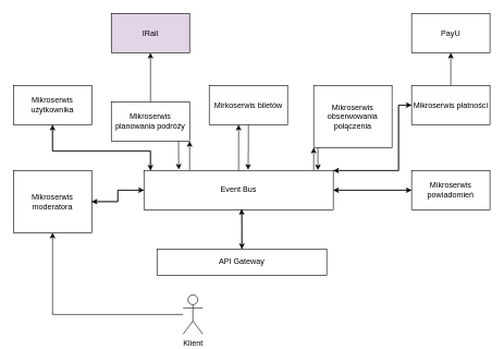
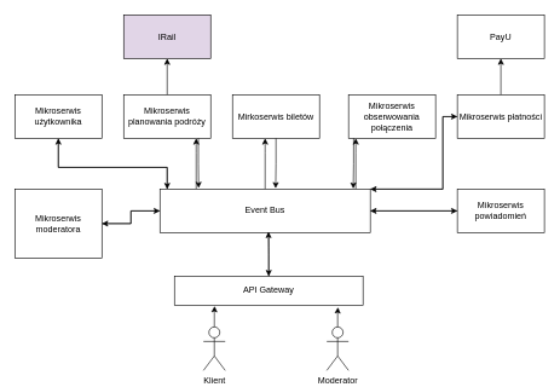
  <mxCell id="0" />
  <mxCell id="1" parent="0" />
  <mxCell id="2" style="edgeStyle=orthogonalEdgeStyle;rounded=0;orthogonalLoop=1;jettySize=auto;html=1;" edge="1" parent="1" source="10" target="21"><mxGeometry relative="1" as="geometry" /></mxCell>
  <mxCell id="3" style="edgeStyle=orthogonalEdgeStyle;rounded=0;orthogonalLoop=1;jettySize=auto;html=1;entryX=0;entryY=0.5;entryDx=0;entryDy=0;" edge="1" parent="1" source="10" target="19"><mxGeometry relative="1" as="geometry"><Array as="points"><mxPoint x="610" y="260" /><mxPoint x="610" y="160" /></Array></mxGeometry></mxCell>
  <mxCell id="4" style="edgeStyle=orthogonalEdgeStyle;rounded=0;orthogonalLoop=1;jettySize=auto;html=1;" edge="1" parent="1" source="10" target="16"><mxGeometry relative="1" as="geometry"><Array as="points"><mxPoint x="490" y="210" /><mxPoint x="490" y="210" /></Array></mxGeometry></mxCell>
  <mxCell id="5" style="edgeStyle=orthogonalEdgeStyle;rounded=0;orthogonalLoop=1;jettySize=auto;html=1;" edge="1" parent="1" source="10" target="15"><mxGeometry relative="1" as="geometry"><Array as="points"><mxPoint x="365" y="210" /><mxPoint x="365" y="210" /></Array></mxGeometry></mxCell>
  <mxCell id="6" style="edgeStyle=orthogonalEdgeStyle;rounded=0;orthogonalLoop=1;jettySize=auto;html=1;" edge="1" parent="1" source="10" target="14"><mxGeometry relative="1" as="geometry"><Array as="points"><mxPoint x="270" y="210" /><mxPoint x="270" y="210" /></Array></mxGeometry></mxCell>
  <mxCell id="7" style="edgeStyle=orthogonalEdgeStyle;rounded=0;orthogonalLoop=1;jettySize=auto;html=1;" edge="1" parent="1" source="10" target="23"><mxGeometry relative="1" as="geometry" /></mxCell>
  <mxCell id="8" style="edgeStyle=orthogonalEdgeStyle;rounded=0;orthogonalLoop=1;jettySize=auto;html=1;" edge="1" parent="1" source="10" target="12"><mxGeometry relative="1" as="geometry"><Array as="points"><mxPoint x="230" y="230" /><mxPoint x="80" y="230" /></Array></mxGeometry></mxCell>
  <mxCell id="9" style="edgeStyle=orthogonalEdgeStyle;rounded=0;orthogonalLoop=1;jettySize=auto;html=1;" edge="1" parent="1" source="10" target="29"><mxGeometry relative="1" as="geometry"><Array as="points"><mxPoint x="370" y="340" /><mxPoint x="370" y="340" /></Array></mxGeometry></mxCell>
  <mxCell id="10" value="Event Bus" style="rounded=0;whiteSpace=wrap;html=1;" vertex="1" parent="1"><mxGeometry x="220" y="260" width="290" height="60" as="geometry" /></mxCell>
  <mxCell id="11" style="edgeStyle=orthogonalEdgeStyle;rounded=0;orthogonalLoop=1;jettySize=auto;html=1;" edge="1" parent="1" source="12" target="10"><mxGeometry relative="1" as="geometry"><Array as="points"><mxPoint x="80" y="230" /><mxPoint x="230" y="230" /></Array></mxGeometry></mxCell>
  <mxCell id="12" value="Mikroserwis użytkownika" style="rounded=0;whiteSpace=wrap;html=1;" vertex="1" parent="1"><mxGeometry x="20" y="130" width="120" height="60" as="geometry" /></mxCell>
  <mxCell id="13" style="edgeStyle=orthogonalEdgeStyle;rounded=0;orthogonalLoop=1;jettySize=auto;html=1;entryX=0.5;entryY=1;entryDx=0;entryDy=0;" edge="1" parent="1" source="14" target="28"><mxGeometry relative="1" as="geometry" /></mxCell>
- <mxCell id="14" value="Mikroserwis planowania podróży" style="rounded=0;whiteSpace=wrap;html=1;" vertex="1" parent="1"><mxGeometry x="170" y="155" width="120" height="60" as="geometry" /></mxCell>
+ <mxCell id="14" value="Mikroserwis planowania podróży" style="rounded=0;whiteSpace=wrap;html=1;" vertex="1" parent="1"><mxGeometry x="170" y="130" width="120" height="60" as="geometry" /></mxCell>
  <mxCell id="15" value="Mirkoserwis biletów" style="rounded=0;whiteSpace=wrap;html=1;" vertex="1" parent="1"><mxGeometry x="320" y="130" width="120" height="60" as="geometry" /></mxCell>
- <mxCell id="16" value="Mikroserwis obserwowania połączenia" style="rounded=0;whiteSpace=wrap;html=1;" vertex="1" parent="1"><mxGeometry x="480" y="130" width="120" height="95" as="geometry" /></mxCell>
+ <mxCell id="16" value="Mikroserwis obserwowania połączenia" style="rounded=0;whiteSpace=wrap;html=1;" vertex="1" parent="1"><mxGeometry x="480" y="130" width="120" height="60" as="geometry" /></mxCell>
  <mxCell id="17" style="edgeStyle=orthogonalEdgeStyle;rounded=0;orthogonalLoop=1;jettySize=auto;html=1;" edge="1" parent="1" source="19" target="10"><mxGeometry relative="1" as="geometry"><Array as="points"><mxPoint x="610" y="160" /><mxPoint x="610" y="260" /></Array></mxGeometry></mxCell>
  <mxCell id="18" style="edgeStyle=orthogonalEdgeStyle;rounded=0;orthogonalLoop=1;jettySize=auto;html=1;entryX=0.5;entryY=1;entryDx=0;entryDy=0;" edge="1" parent="1" source="19" target="27"><mxGeometry relative="1" as="geometry" /></mxCell>
  <mxCell id="19" value="Mikroserwis płatności" style="rounded=0;whiteSpace=wrap;html=1;" vertex="1" parent="1"><mxGeometry x="630" y="130" width="120" height="60" as="geometry" /></mxCell>
  <mxCell id="20" style="edgeStyle=orthogonalEdgeStyle;rounded=0;orthogonalLoop=1;jettySize=auto;html=1;entryX=1;entryY=0.5;entryDx=0;entryDy=0;" edge="1" parent="1" source="21" target="10"><mxGeometry relative="1" as="geometry" /></mxCell>
  <mxCell id="21" value="Mikroserwis powiadomień" style="rounded=0;whiteSpace=wrap;html=1;" vertex="1" parent="1"><mxGeometry x="630" y="260" width="120" height="60" as="geometry" /></mxCell>
  <mxCell id="22" style="edgeStyle=orthogonalEdgeStyle;rounded=0;orthogonalLoop=1;jettySize=auto;html=1;" edge="1" parent="1" source="23" target="10"><mxGeometry relative="1" as="geometry" /></mxCell>
  <mxCell id="23" value="Mikroserwis moderatora" style="rounded=0;whiteSpace=wrap;html=1;" vertex="1" parent="1"><mxGeometry x="20" y="260" width="120" height="95" as="geometry" /></mxCell>
  <mxCell id="24" style="edgeStyle=orthogonalEdgeStyle;rounded=0;orthogonalLoop=1;jettySize=auto;html=1;entryX=0.184;entryY=-0.025;entryDx=0;entryDy=0;entryPerimeter=0;" edge="1" parent="1" source="14" target="10"><mxGeometry relative="1" as="geometry"><Array as="points"><mxPoint x="273" y="225" /><mxPoint x="273" y="225" /></Array></mxGeometry></mxCell>
  <mxCell id="25" style="edgeStyle=orthogonalEdgeStyle;rounded=0;orthogonalLoop=1;jettySize=auto;html=1;entryX=0.55;entryY=-0.018;entryDx=0;entryDy=0;entryPerimeter=0;" edge="1" parent="1" source="15" target="10"><mxGeometry relative="1" as="geometry" /></mxCell>
  <mxCell id="26" style="edgeStyle=orthogonalEdgeStyle;rounded=0;orthogonalLoop=1;jettySize=auto;html=1;entryX=0.919;entryY=-0.01;entryDx=0;entryDy=0;entryPerimeter=0;" edge="1" parent="1" source="16" target="10"><mxGeometry relative="1" as="geometry"><Array as="points"><mxPoint x="487" y="225" /><mxPoint x="487" y="225" /></Array></mxGeometry></mxCell>
  <mxCell id="27" value="PayU" style="rounded=0;whiteSpace=wrap;html=1;" vertex="1" parent="1"><mxGeometry x="630" y="20" width="120" height="60" as="geometry" /></mxCell>
  <mxCell id="28" value="IRail" style="rounded=0;whiteSpace=wrap;html=1;fillColor=#e1d5e7;" vertex="1" parent="1"><mxGeometry x="170" y="20" width="120" height="60" as="geometry" /></mxCell>
  <mxCell id="29" value="API Gateway" style="rounded=0;whiteSpace=wrap;html=1;" vertex="1" parent="1"><mxGeometry x="240" y="380" width="260" height="40" as="geometry" /></mxCell>
  <mxCell id="30" style="edgeStyle=orthogonalEdgeStyle;rounded=0;orthogonalLoop=1;jettySize=auto;html=1;entryX=0.516;entryY=0.98;entryDx=0;entryDy=0;entryPerimeter=0;" edge="1" parent="1" source="29" target="10"><mxGeometry relative="1" as="geometry" /></mxCell>
  <mxCell id="31" value="Klient" style="shape=umlActor;verticalLabelPosition=bottom;verticalAlign=top;html=1;outlineConnect=0;" vertex="1" parent="1"><mxGeometry x="280" y="450" width="30" height="60" as="geometry" /></mxCell>
- <mxCell id="34" style="edgeStyle=orthogonalEdgeStyle;rounded=0;orthogonalLoop=1;jettySize=auto;html=1;" edge="1" parent="1" source="31" target="23"><mxGeometry relative="1" as="geometry" /></mxCell>
+ <mxCell id="32" value="Moderator" style="shape=umlActor;verticalLabelPosition=bottom;verticalAlign=top;html=1;outlineConnect=0;" vertex="1" parent="1"><mxGeometry x="450" y="450" width="30" height="60" as="geometry" /></mxCell>
+ <mxCell id="33" style="edgeStyle=orthogonalEdgeStyle;rounded=0;orthogonalLoop=1;jettySize=auto;html=1;entryX=0.867;entryY=1.072;entryDx=0;entryDy=0;entryPerimeter=0;" edge="1" parent="1" source="32" target="29"><mxGeometry relative="1" as="geometry" /></mxCell>
+ <mxCell id="34" style="edgeStyle=orthogonalEdgeStyle;rounded=0;orthogonalLoop=1;jettySize=auto;html=1;entryX=0.213;entryY=1.031;entryDx=0;entryDy=0;entryPerimeter=0;" edge="1" parent="1" source="31" target="29"><mxGeometry relative="1" as="geometry" /></mxCell>
